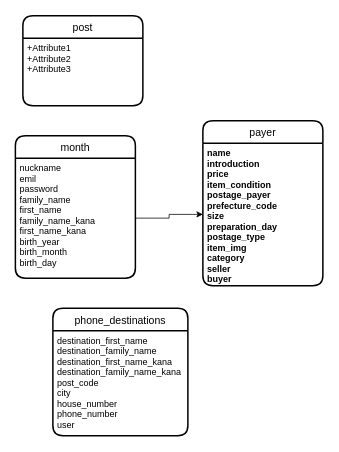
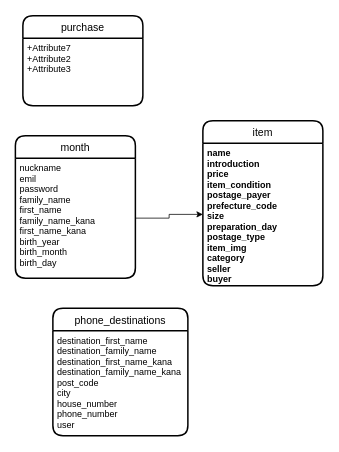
  <mxCell id="0" />
  <mxCell id="1" parent="0" />
  <mxCell id="2" value="month" style="swimlane;childLayout=stackLayout;horizontal=1;startSize=30;horizontalStack=0;rounded=1;fontSize=14;fontStyle=0;strokeWidth=2;resizeParent=0;resizeLast=1;shadow=0;dashed=0;align=center;" vertex="1" parent="1"><mxGeometry x="20" y="180" width="160" height="190" as="geometry" /></mxCell>
  <mxCell id="3" value="nuckname&#10;emil&#10;password&#10;family_name&#10;first_name&#10;family_name_kana&#10;first_name_kana&#10;birth_year &#10;birth_month &#10;birth_day &#10;&#10;" style="align=left;strokeColor=none;fillColor=none;spacingLeft=4;fontSize=12;verticalAlign=top;resizable=0;rotatable=0;part=1;" vertex="1" parent="2"><mxGeometry y="30" width="160" height="160" as="geometry" /></mxCell>
  <mxCell id="4" style="edgeStyle=orthogonalEdgeStyle;rounded=0;orthogonalLoop=1;jettySize=auto;html=1;exitX=1;exitY=0.5;exitDx=0;exitDy=0;entryX=0;entryY=0.5;entryDx=0;entryDy=0;" edge="1" parent="1" source="3" target="6"><mxGeometry relative="1" as="geometry" /></mxCell>
- <mxCell id="5" value="payer" style="swimlane;childLayout=stackLayout;horizontal=1;startSize=30;horizontalStack=0;rounded=1;fontSize=14;fontStyle=0;strokeWidth=2;resizeParent=0;resizeLast=1;shadow=0;dashed=0;align=center;html=0;" vertex="1" parent="1"><mxGeometry x="270" y="160" width="160" height="220" as="geometry" /></mxCell>
+ <mxCell id="5" value="item" style="swimlane;childLayout=stackLayout;horizontal=1;startSize=30;horizontalStack=0;rounded=1;fontSize=14;fontStyle=0;strokeWidth=2;resizeParent=0;resizeLast=1;shadow=0;dashed=0;align=center;html=0;" vertex="1" parent="1"><mxGeometry x="270" y="160" width="160" height="220" as="geometry" /></mxCell>
  <mxCell id="6" value="name&#10;introduction&#10;price&#10;item_condition&#10;postage_payer&#10;prefecture_code&#10;size&#10;preparation_day&#10;postage_type&#10;item_img&#10;category&#10;seller&#10;buyer &#10;&#10;" style="align=left;strokeColor=none;fillColor=none;spacingLeft=4;fontSize=12;verticalAlign=top;resizable=0;rotatable=0;part=1;fontStyle=1" vertex="1" parent="5"><mxGeometry y="30" width="160" height="190" as="geometry" /></mxCell>
  <mxCell id="7" value="phone_destinations" style="swimlane;childLayout=stackLayout;horizontal=1;startSize=30;horizontalStack=0;rounded=1;fontSize=14;fontStyle=0;strokeWidth=2;resizeParent=0;resizeLast=1;shadow=0;dashed=0;align=center;html=0;" vertex="1" parent="1"><mxGeometry x="70" y="410" width="180" height="170" as="geometry" /></mxCell>
  <mxCell id="8" value="destination_first_name&#10;destination_family_name&#10;destination_first_name_kana&#10;destination_family_name_kana&#10;post_code&#10;city&#10;house_number&#10;phone_number &#10;user" style="align=left;strokeColor=none;fillColor=none;spacingLeft=4;fontSize=12;verticalAlign=top;resizable=0;rotatable=0;part=1;" vertex="1" parent="7"><mxGeometry y="30" width="180" height="140" as="geometry" /></mxCell>
- <mxCell id="9" value="post" style="swimlane;childLayout=stackLayout;horizontal=1;startSize=30;horizontalStack=0;rounded=1;fontSize=14;fontStyle=0;strokeWidth=2;resizeParent=0;resizeLast=1;shadow=0;dashed=0;align=center;html=0;" vertex="1" parent="1"><mxGeometry x="30" y="20" width="160" height="120" as="geometry" /></mxCell>
- <mxCell id="10" value="+Attribute1&#10;+Attribute2&#10;+Attribute3" style="align=left;strokeColor=none;fillColor=none;spacingLeft=4;fontSize=12;verticalAlign=top;resizable=0;rotatable=0;part=1;" vertex="1" parent="9"><mxGeometry y="30" width="160" height="90" as="geometry" /></mxCell>
+ <mxCell id="9" value="purchase" style="swimlane;childLayout=stackLayout;horizontal=1;startSize=30;horizontalStack=0;rounded=1;fontSize=14;fontStyle=0;strokeWidth=2;resizeParent=0;resizeLast=1;shadow=0;dashed=0;align=center;html=0;" vertex="1" parent="1"><mxGeometry x="30" y="20" width="160" height="120" as="geometry" /></mxCell>
+ <mxCell id="10" value="+Attribute7&#10;+Attribute2&#10;+Attribute3" style="align=left;strokeColor=none;fillColor=none;spacingLeft=4;fontSize=12;verticalAlign=top;resizable=0;rotatable=0;part=1;" vertex="1" parent="9"><mxGeometry y="30" width="160" height="90" as="geometry" /></mxCell>
